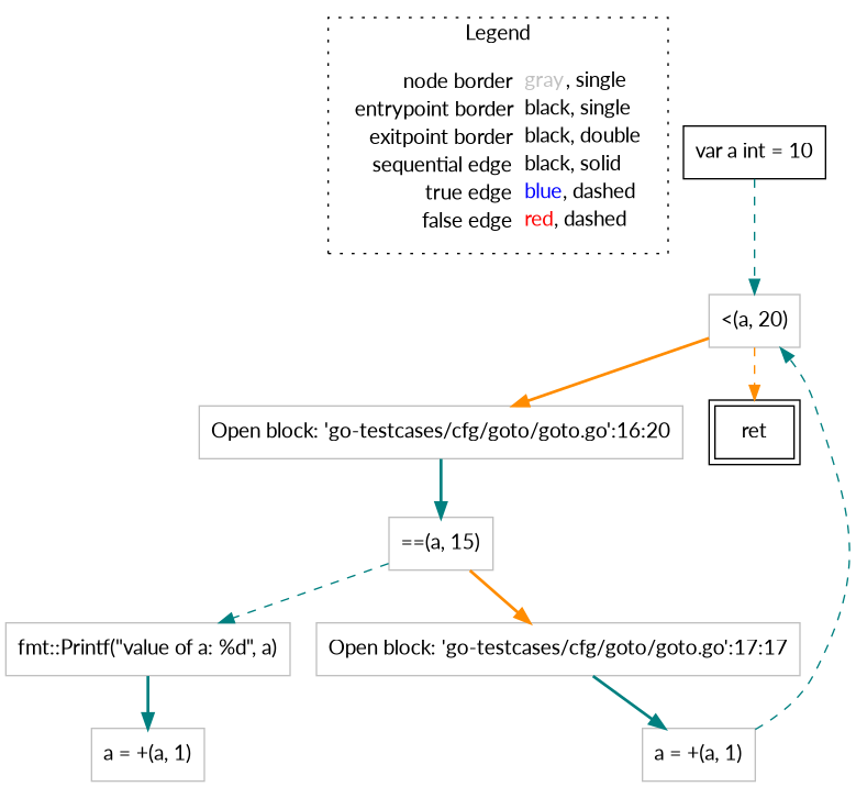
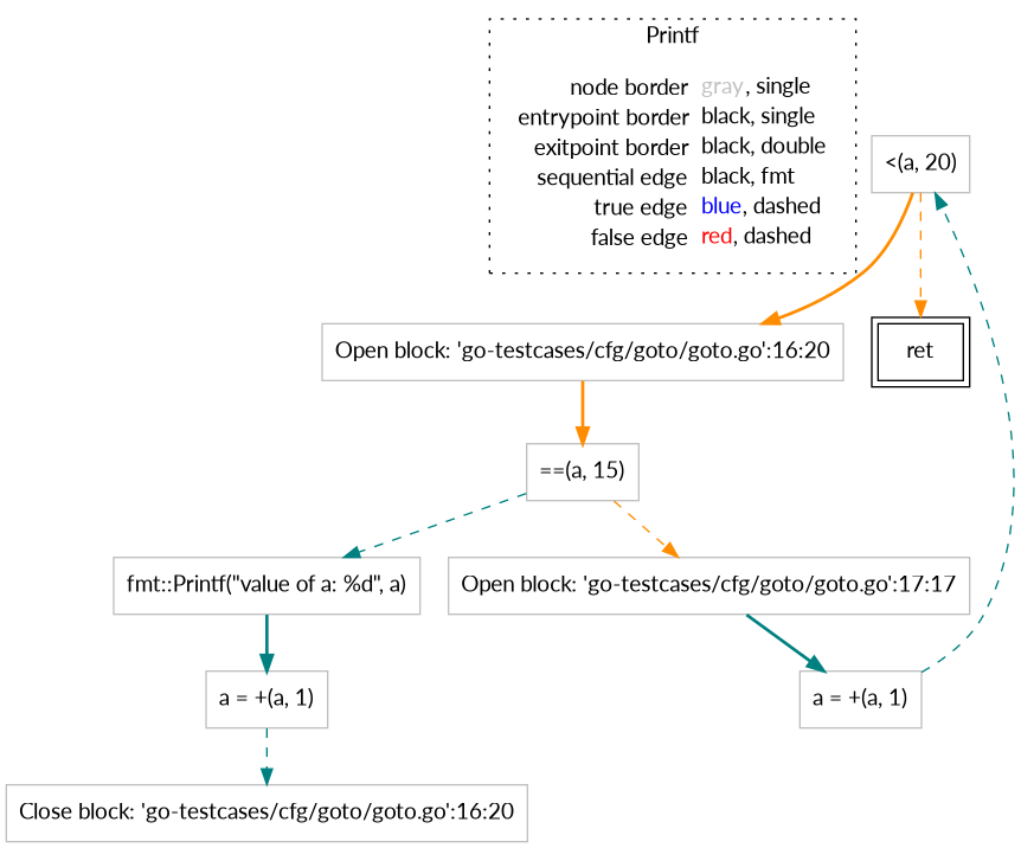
  digraph {
    fontname=Lato
    node [fontname=Lato shape=rect color=gray]
    edge [color=teal fontname=Lato style=dashed]
-   n1 [label=<<table border="0" cellpadding="2" cellspacing="0" cellborder="0"><tr><td align="right">node border&nbsp;</td><td align="left"><font color="gray">gray</font>, single</td></tr><tr><td align="right">entrypoint border&nbsp;</td><td align="left"><font color="black">black</font>, single</td></tr><tr><td align="right">exitpoint border&nbsp;</td><td align="left"><font color="black">black</font>, double</td></tr><tr><td align="right">sequential edge&nbsp;</td><td align="left"><font color="black">black</font>, solid</td></tr><tr><td align="right">true edge&nbsp;</td><td align="left"><font color="blue">blue</font>, dashed</td></tr><tr><td align="right">false edge&nbsp;</td><td align="left"><font color="red">red</font>, dashed</td></tr></table>> shape=plaintext color=""]
-   n2 [color=black label=<var a int = 10>]
+   n1 [label=<<table border="0" cellpadding="2" cellspacing="0" cellborder="0"><tr><td align="right">node border&nbsp;</td><td align="left"><font color="gray">gray</font>, single</td></tr><tr><td align="right">entrypoint border&nbsp;</td><td align="left"><font color="black">black</font>, single</td></tr><tr><td align="right">exitpoint border&nbsp;</td><td align="left"><font color="black">black</font>, double</td></tr><tr><td align="right">sequential edge&nbsp;</td><td align="left"><font color="black">black</font>, fmt</td></tr><tr><td align="right">true edge&nbsp;</td><td align="left"><font color="blue">blue</font>, dashed</td></tr><tr><td align="right">false edge&nbsp;</td><td align="left"><font color="red">red</font>, dashed</td></tr></table>> shape=plaintext color=""]
    n3 [label=<&lt;(a, 20)>]
    n4 [label=<Open block: 'go-testcases/cfg/goto/goto.go':16:20>]
    n5 [color=black label=<ret> peripheries=2]
    n6 [label=<a = +(a, 1)>]
+   n7 [label=<Close block: 'go-testcases/cfg/goto/goto.go':16:20>]
    n8 [label=<==(a, 15)>]
    n9 [label=<Open block: 'go-testcases/cfg/goto/goto.go':17:17>]
    n10 [label=<a = +(a, 1)>]
    n11 [label=<fmt::Printf(&quot;value of a: %d&quot;, a)>]
    subgraph cluster_1 {
-     label=Legend
+     label=Printf
      style=dotted
      n1
    }
-   n2 -> n3
    n3 -> n4 [color=darkorange style=bold]
    n3 -> n5 [color=darkorange]
-   n4 -> n8 [style=bold]
-   n8 -> n9 [color=darkorange style=bold]
+   n4 -> n8 [color=darkorange style=bold]
+   n6 -> n7
+   n8 -> n9 [color=darkorange]
    n8 -> n11
    n9 -> n10 [style=bold]
    n10 -> n3
    n11 -> n6 [style=bold]
  }
